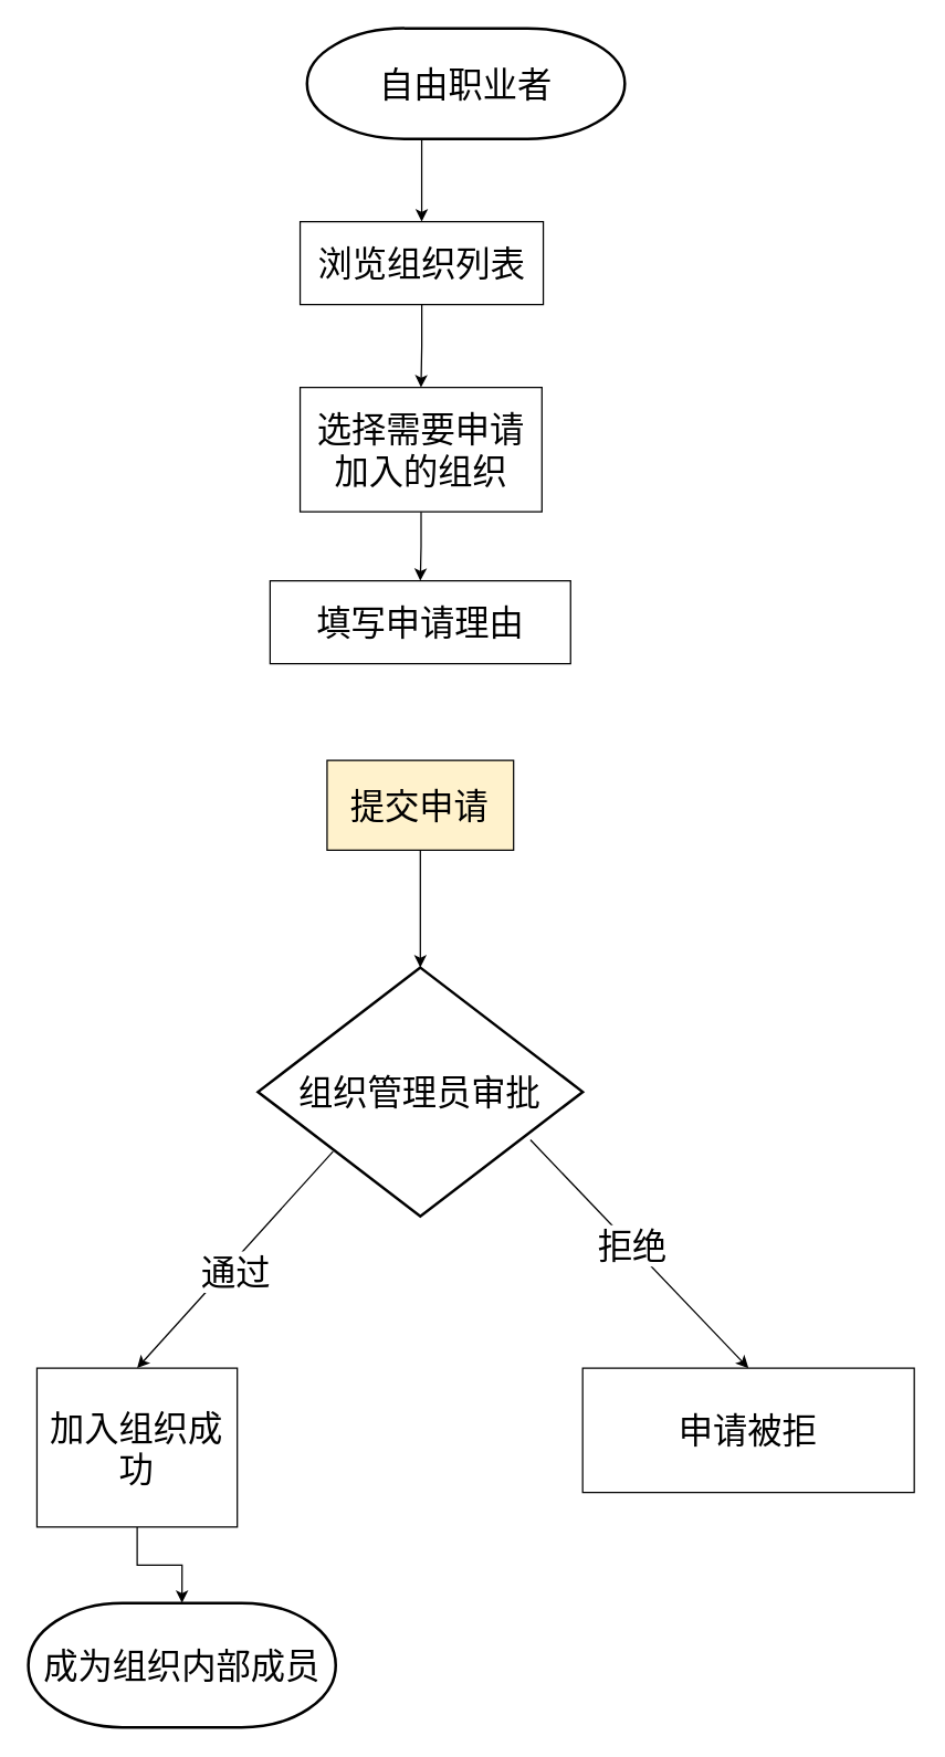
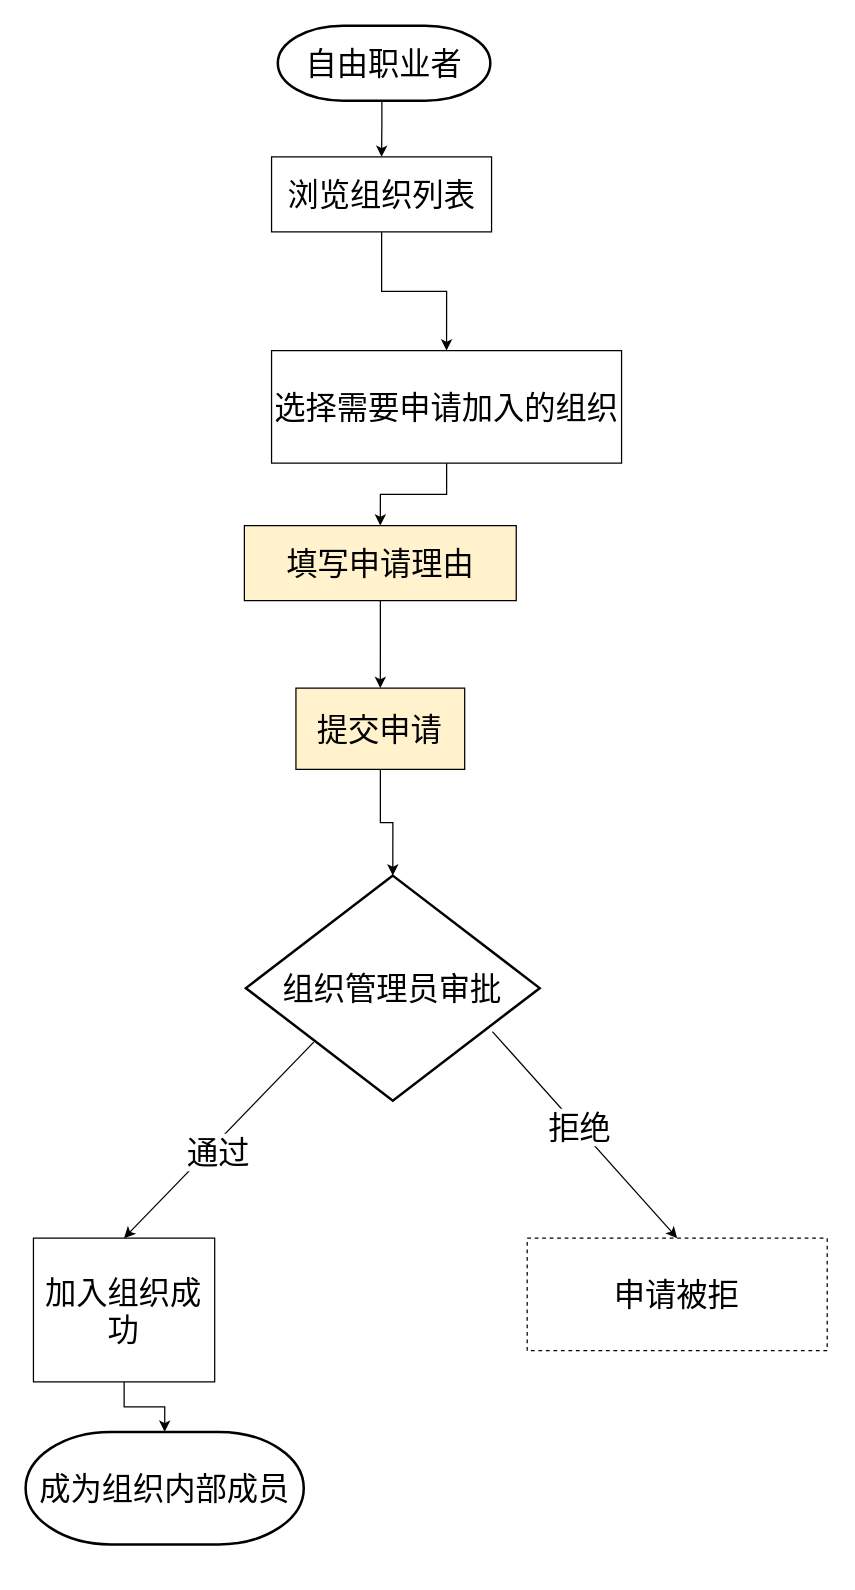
  <mxCell id="0" />
  <mxCell id="1" parent="0" />
  <mxCell id="2" style="edgeStyle=orthogonalEdgeStyle;rounded=0;orthogonalLoop=1;jettySize=auto;html=1;entryX=0.5;entryY=0;entryDx=0;entryDy=0;" edge="1" parent="1" source="3" target="20"><mxGeometry relative="1" as="geometry"><Array as="points"><mxPoint x="305" y="100" /><mxPoint x="305" y="100" /></Array></mxGeometry></mxCell>
- <mxCell id="3" value="&lt;font style=&quot;font-size: 25px;&quot;&gt;自由职业者&lt;/font&gt;" style="strokeWidth=2;html=1;shape=mxgraph.flowchart.terminator;whiteSpace=wrap;" vertex="1" parent="1"><mxGeometry x="221.75" y="20" width="230" height="80" as="geometry" /></mxCell>
+ <mxCell id="3" value="&lt;font style=&quot;font-size: 25px;&quot;&gt;自由职业者&lt;/font&gt;" style="strokeWidth=2;html=1;shape=mxgraph.flowchart.terminator;whiteSpace=wrap;" vertex="1" parent="1"><mxGeometry x="221.75" y="20" width="170" height="60" as="geometry" /></mxCell>
  <mxCell id="4" style="edgeStyle=orthogonalEdgeStyle;rounded=0;orthogonalLoop=1;jettySize=auto;html=1;entryX=0.5;entryY=0;entryDx=0;entryDy=0;" edge="1" parent="1" source="5" target="7"><mxGeometry relative="1" as="geometry" /></mxCell>
- <mxCell id="5" value="&lt;font style=&quot;font-size: 25px;&quot;&gt;选择需要申请加入的组织&lt;/font&gt;" style="rounded=0;whiteSpace=wrap;html=1;" vertex="1" parent="1"><mxGeometry x="216.75" y="280" width="175" height="90" as="geometry" /></mxCell>
- <mxCell id="7" value="&lt;font style=&quot;font-size: 25px;&quot;&gt;填写申请理由&lt;/font&gt;" style="rounded=0;whiteSpace=wrap;html=1;" vertex="1" parent="1"><mxGeometry x="195" y="420" width="217.5" height="60" as="geometry" /></mxCell>
+ <mxCell id="5" value="&lt;font style=&quot;font-size: 25px;&quot;&gt;选择需要申请加入的组织&lt;/font&gt;" style="rounded=0;whiteSpace=wrap;html=1;" vertex="1" parent="1"><mxGeometry x="216.75" y="280" width="280" height="90" as="geometry" /></mxCell>
+ <mxCell id="6" style="edgeStyle=orthogonalEdgeStyle;rounded=0;orthogonalLoop=1;jettySize=auto;html=1;entryX=0.5;entryY=0;entryDx=0;entryDy=0;" edge="1" parent="1" source="7" target="8"><mxGeometry relative="1" as="geometry" /></mxCell>
+ <mxCell id="7" value="&lt;font style=&quot;font-size: 25px;&quot;&gt;填写申请理由&lt;/font&gt;" style="rounded=0;whiteSpace=wrap;html=1;fillColor=#fff2cc;" vertex="1" parent="1"><mxGeometry x="195" y="420" width="217.5" height="60" as="geometry" /></mxCell>
  <mxCell id="8" value="&lt;font style=&quot;font-size: 25px;&quot;&gt;提交申请&lt;/font&gt;" style="rounded=0;whiteSpace=wrap;html=1;fillColor=#fff2cc;" vertex="1" parent="1"><mxGeometry x="236.25" y="550" width="135" height="65" as="geometry" /></mxCell>
- <mxCell id="9" value="&lt;font style=&quot;font-size: 25px;&quot;&gt;组织管理员审批&lt;/font&gt;" style="strokeWidth=2;html=1;shape=mxgraph.flowchart.decision;whiteSpace=wrap;" vertex="1" parent="1"><mxGeometry x="186.25" y="700" width="235" height="180" as="geometry" /></mxCell>
+ <mxCell id="9" value="&lt;font style=&quot;font-size: 25px;&quot;&gt;组织管理员审批&lt;/font&gt;" style="strokeWidth=2;html=1;shape=mxgraph.flowchart.decision;whiteSpace=wrap;" vertex="1" parent="1"><mxGeometry x="196.25" y="700" width="235" height="180" as="geometry" /></mxCell>
  <mxCell id="10" style="edgeStyle=orthogonalEdgeStyle;rounded=0;orthogonalLoop=1;jettySize=auto;html=1;entryX=0.5;entryY=0;entryDx=0;entryDy=0;entryPerimeter=0;" edge="1" parent="1" source="8" target="9"><mxGeometry relative="1" as="geometry" /></mxCell>
  <mxCell id="11" value="&lt;font style=&quot;font-size: 25px;&quot;&gt;加入组织成功&lt;/font&gt;" style="rounded=0;whiteSpace=wrap;html=1;" vertex="1" parent="1"><mxGeometry x="26.25" y="990" width="145" height="115" as="geometry" /></mxCell>
  <mxCell id="12" value="" style="endArrow=classic;html=1;rounded=0;exitX=0.231;exitY=0.74;exitDx=0;exitDy=0;exitPerimeter=0;entryX=0.5;entryY=0;entryDx=0;entryDy=0;" edge="1" parent="1" source="9" target="11"><mxGeometry width="50" height="50" relative="1" as="geometry"><mxPoint x="228.75" y="860" as="sourcePoint" /><mxPoint x="198.75" y="920" as="targetPoint" /></mxGeometry></mxCell>
  <mxCell id="13" value="&lt;font style=&quot;font-size: 25px;&quot;&gt;通过&lt;/font&gt;" style="edgeLabel;html=1;align=center;verticalAlign=middle;resizable=0;points=[];" vertex="1" connectable="0" parent="12"><mxGeometry x="0.053" y="6" relative="1" as="geometry"><mxPoint x="-1" as="offset" /></mxGeometry></mxCell>
- <mxCell id="14" value="&lt;font style=&quot;font-size: 25px;&quot;&gt;申请被拒&lt;/font&gt;" style="rounded=0;whiteSpace=wrap;html=1;" vertex="1" parent="1"><mxGeometry x="421.25" y="990" width="240" height="90" as="geometry" /></mxCell>
+ <mxCell id="14" value="&lt;font style=&quot;font-size: 25px;&quot;&gt;申请被拒&lt;/font&gt;" style="rounded=0;whiteSpace=wrap;html=1;dashed=1;" vertex="1" parent="1"><mxGeometry x="421.25" y="990" width="240" height="90" as="geometry" /></mxCell>
  <mxCell id="15" value="" style="endArrow=classic;html=1;rounded=0;exitX=0.839;exitY=0.693;exitDx=0;exitDy=0;exitPerimeter=0;entryX=0.5;entryY=0;entryDx=0;entryDy=0;" edge="1" parent="1" source="9" target="14"><mxGeometry width="50" height="50" relative="1" as="geometry"><mxPoint x="588.75" y="890" as="sourcePoint" /><mxPoint x="638.75" y="840" as="targetPoint" /></mxGeometry></mxCell>
  <mxCell id="16" value="&lt;font style=&quot;font-size: 25px;&quot;&gt;拒绝&lt;/font&gt;" style="edgeLabel;html=1;align=center;verticalAlign=middle;resizable=0;points=[];" vertex="1" connectable="0" parent="15"><mxGeometry x="-0.081" relative="1" as="geometry"><mxPoint x="1" as="offset" /></mxGeometry></mxCell>
- <mxCell id="17" value="&lt;font style=&quot;font-size: 25px;&quot;&gt;成为组织内部成员&lt;/font&gt;" style="strokeWidth=2;html=1;shape=mxgraph.flowchart.terminator;whiteSpace=wrap;" vertex="1" parent="1"><mxGeometry x="20" y="1160" width="222.5" height="90" as="geometry" /></mxCell>
+ <mxCell id="17" value="&lt;font style=&quot;font-size: 25px;&quot;&gt;成为组织内部成员&lt;/font&gt;" style="strokeWidth=2;html=1;shape=mxgraph.flowchart.terminator;whiteSpace=wrap;" vertex="1" parent="1"><mxGeometry x="20" y="1145" width="222.5" height="90" as="geometry" /></mxCell>
  <mxCell id="18" style="edgeStyle=orthogonalEdgeStyle;rounded=0;orthogonalLoop=1;jettySize=auto;html=1;entryX=0.5;entryY=0;entryDx=0;entryDy=0;entryPerimeter=0;" edge="1" parent="1" source="11" target="17"><mxGeometry relative="1" as="geometry" /></mxCell>
  <mxCell id="19" style="edgeStyle=orthogonalEdgeStyle;rounded=0;orthogonalLoop=1;jettySize=auto;html=1;entryX=0.5;entryY=0;entryDx=0;entryDy=0;" edge="1" parent="1" source="20" target="5"><mxGeometry relative="1" as="geometry" /></mxCell>
- <mxCell id="20" value="&lt;font style=&quot;font-size: 25px;&quot;&gt;浏览组织列表&lt;/font&gt;" style="rounded=0;whiteSpace=wrap;html=1;" vertex="1" parent="1"><mxGeometry x="216.75" y="160" width="176" height="60" as="geometry" /></mxCell>
+ <mxCell id="20" value="&lt;font style=&quot;font-size: 25px;&quot;&gt;浏览组织列表&lt;/font&gt;" style="rounded=0;whiteSpace=wrap;html=1;" vertex="1" parent="1"><mxGeometry x="216.75" y="125" width="176" height="60" as="geometry" /></mxCell>
